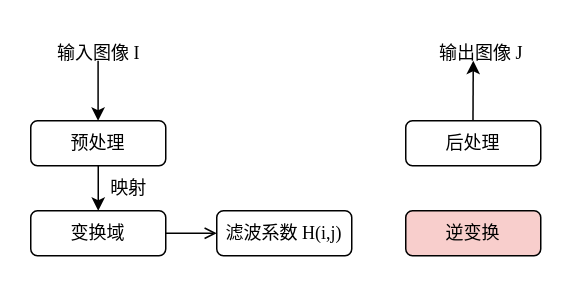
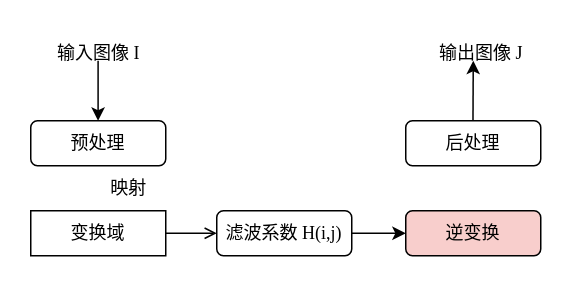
  <mxCell id="0" />
  <mxCell id="1" parent="0" />
- <mxCell id="2" style="edgeStyle=orthogonalEdgeStyle;rounded=0;orthogonalLoop=1;jettySize=auto;html=1;entryX=0.5;entryY=0;entryDx=0;entryDy=0;" edge="1" parent="1" source="3" target="6"><mxGeometry relative="1" as="geometry" /></mxCell>
  <mxCell id="3" value="预处理" style="rounded=1;whiteSpace=wrap;html=1;" vertex="1" parent="1"><mxGeometry x="20" y="80" width="90" height="30" as="geometry" /></mxCell>
  <mxCell id="4" value="&lt;font face=&quot;Times New Roman&quot;&gt;输入图像 I&lt;/font&gt;" style="text;html=1;align=center;verticalAlign=middle;resizable=0;points=[];autosize=1;strokeColor=none;fillColor=none;" vertex="1" parent="1"><mxGeometry x="25" y="20" width="80" height="30" as="geometry" /></mxCell>
  <mxCell id="5" style="edgeStyle=orthogonalEdgeStyle;rounded=0;orthogonalLoop=1;jettySize=auto;html=1;entryX=0;entryY=0.5;entryDx=0;entryDy=0;endArrow=open;" edge="1" parent="1" source="6" target="10"><mxGeometry relative="1" as="geometry" /></mxCell>
- <mxCell id="6" value="变换域" style="rounded=1;whiteSpace=wrap;html=1;" vertex="1" parent="1"><mxGeometry x="20" y="140" width="90" height="30" as="geometry" /></mxCell>
+ <mxCell id="6" value="变换域" style="whiteSpace=wrap;html=1;rounded=0;" vertex="1" parent="1"><mxGeometry x="20" y="140" width="90" height="30" as="geometry" /></mxCell>
  <mxCell id="7" value="" style="endArrow=classic;html=1;rounded=0;" edge="1" parent="1"><mxGeometry width="50" height="50" relative="1" as="geometry"><mxPoint x="64.9" y="40" as="sourcePoint" /><mxPoint x="64.9" y="80" as="targetPoint" /></mxGeometry></mxCell>
  <mxCell id="8" value="映射" style="text;html=1;align=center;verticalAlign=middle;resizable=0;points=[];autosize=1;strokeColor=none;fillColor=none;" vertex="1" parent="1"><mxGeometry x="60" y="110" width="50" height="30" as="geometry" /></mxCell>
+ <mxCell id="9" style="edgeStyle=orthogonalEdgeStyle;rounded=0;orthogonalLoop=1;jettySize=auto;html=1;entryX=0;entryY=0.5;entryDx=0;entryDy=0;" edge="1" parent="1" source="10" target="11"><mxGeometry relative="1" as="geometry" /></mxCell>
  <mxCell id="10" value="&lt;font face=&quot;Times New Roman&quot;&gt;滤波系数 H(i,j)&lt;/font&gt;" style="rounded=1;whiteSpace=wrap;html=1;" vertex="1" parent="1"><mxGeometry x="144" y="140" width="90" height="30" as="geometry" /></mxCell>
  <mxCell id="11" value="&lt;font face=&quot;Times New Roman&quot;&gt;逆变换&lt;/font&gt;" style="rounded=1;whiteSpace=wrap;html=1;fillColor=#f8cecc;" vertex="1" parent="1"><mxGeometry x="270" y="140" width="90" height="30" as="geometry" /></mxCell>
  <mxCell id="12" value="后处理" style="rounded=1;whiteSpace=wrap;html=1;" vertex="1" parent="1"><mxGeometry x="270" y="80" width="90" height="30" as="geometry" /></mxCell>
  <mxCell id="13" value="&lt;font face=&quot;Times New Roman&quot;&gt;输出图像 J&lt;/font&gt;" style="text;html=1;align=center;verticalAlign=middle;resizable=0;points=[];autosize=1;strokeColor=none;fillColor=none;" vertex="1" parent="1"><mxGeometry x="280" y="20" width="80" height="30" as="geometry" /></mxCell>
  <mxCell id="14" value="" style="endArrow=classic;html=1;rounded=0;" edge="1" parent="1"><mxGeometry width="50" height="50" relative="1" as="geometry"><mxPoint x="314.83" y="80" as="sourcePoint" /><mxPoint x="315" y="40" as="targetPoint" /></mxGeometry></mxCell>
